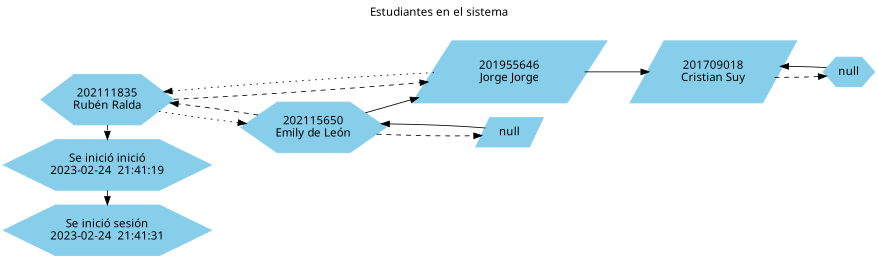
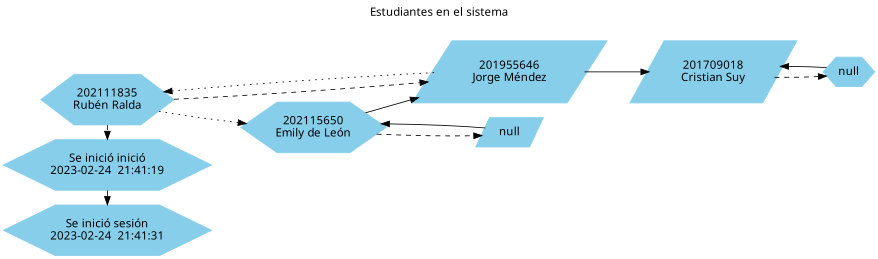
  digraph {
    fontname="Century Gothic"
    label="Estudiantes en el sistema"
    labelloc=t
    rankdir=LR
    node [color=skyBlue fontname="Century Gothic" shape=hexagon style=filled]
    edge [style=dashed]
    n1 [label="202111835\nRubén Ralda"]
    n2 [label="Se inició inició\n2023-02-24  21:41:19"]
    n3 [label="Se inició sesión\n2023-02-24  21:41:31"]
    n4 [label="202115650\nEmily de León"]
-   n5 [label="201955646\nJorge Jorge" shape=parallelogram]
+   n5 [label="201955646\nJorge Méndez" shape=parallelogram]
    n6 [label=null]
    n7 [label="201709018\nCristian Suy" shape=parallelogram]
    n8 [label=null shape=parallelogram]
    subgraph sub_1 {
      rank=same
      n1
      n2
      n3
    }
    n1 -> n2
    n1 -> n4 [style=dotted]
    n1 -> n5
    n2 -> n3 [style=solid]
-   n4 -> n1
    n4 -> n5 [style=solid]
    n4 -> n8
    n5 -> n1 [style=dotted]
    n5 -> n7 [style=solid]
    n6 -> n7 [style=solid]
    n7 -> n6
    n8 -> n4 [style=solid]
  }
